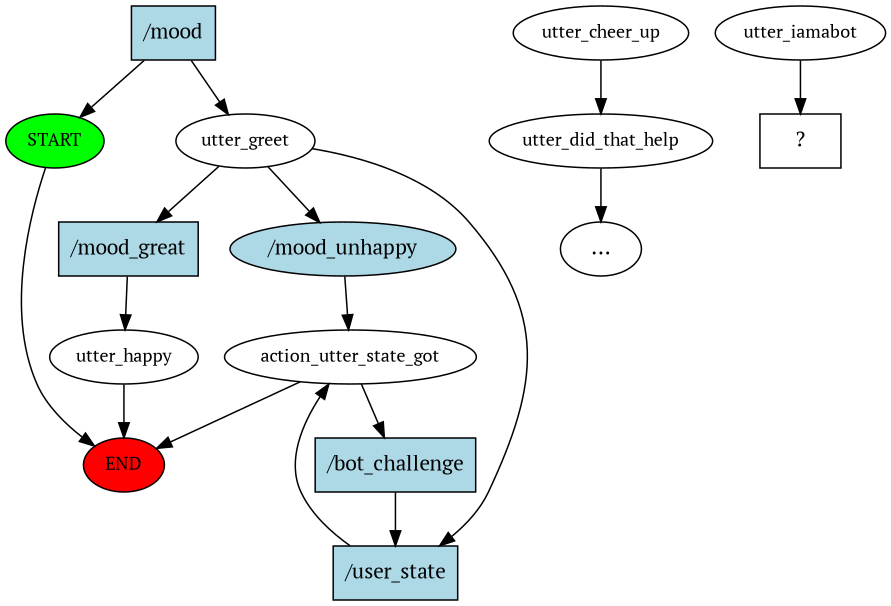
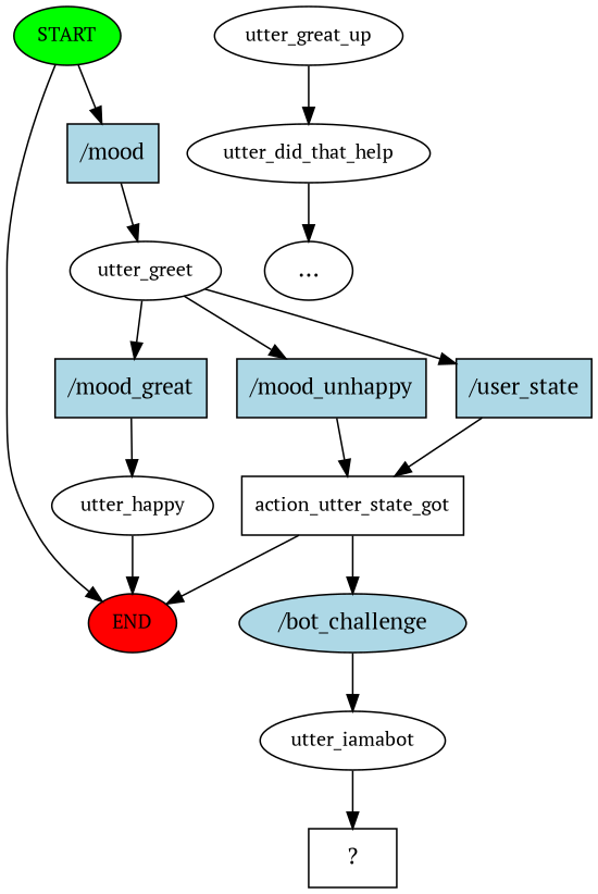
  digraph {
    fontname="PT Serif"
    node [fontname="PT Serif" fontsize=12]
    edge [fontname="PT Serif"]
    n1 [fillcolor=green label=START style=filled]
    n2 [fillcolor=red label=END style=filled]
    n3 [fillcolor=lightblue label="/mood" shape=rect style=filled fontsize=""]
    n4 [label=utter_greet]
    n5 [fillcolor=lightblue label="/mood_great" shape=rect style=filled fontsize=""]
-   n6 [fillcolor=lightblue label="/mood_unhappy" shape=ellipse style=filled fontsize=""]
+   n6 [fillcolor=lightblue label="/mood_unhappy" shape=rect style=filled fontsize=""]
    n7 [fillcolor=lightblue label="/user_state" shape=rect style=filled fontsize=""]
    n8 [label=utter_happy]
-   n9 [label=action_utter_state_got]
-   n10 [label=utter_cheer_up]
+   n9 [label=action_utter_state_got shape=box]
+   n10 [label=utter_great_up]
    n11 [label=utter_did_that_help]
    n12 [label="..." fontsize=""]
-   n13 [fillcolor=lightblue label="/bot_challenge" shape=rect style=filled fontsize=""]
+   n13 [fillcolor=lightblue label="/bot_challenge" shape=ellipse style=filled fontsize=""]
    n14 [label=utter_iamabot]
    n15 [label="  ?  " shape=rect fontsize=""]
    n1 -> n2
-   n3 -> n1
+   n1 -> n3
    n3 -> n4
    n4 -> n5
    n4 -> n6
    n4 -> n7
    n5 -> n8
    n6 -> n9
    n7 -> n9
    n8 -> n2
    n9 -> n2
    n9 -> n13
    n10 -> n11
    n11 -> n12
-   n13 -> n7
+   n13 -> n14
    n14 -> n15
  }
